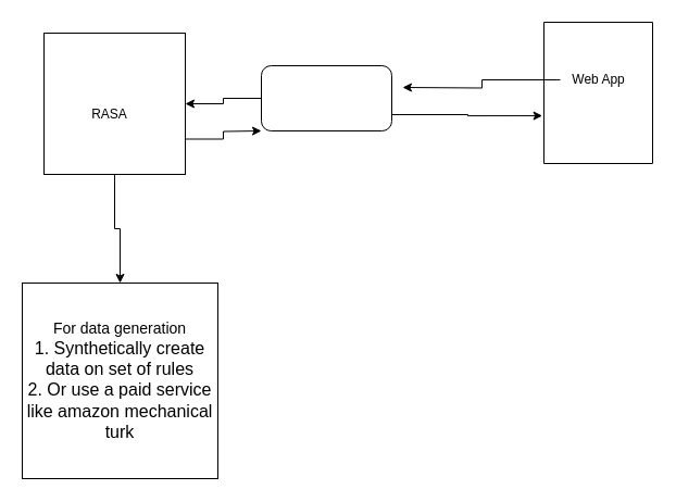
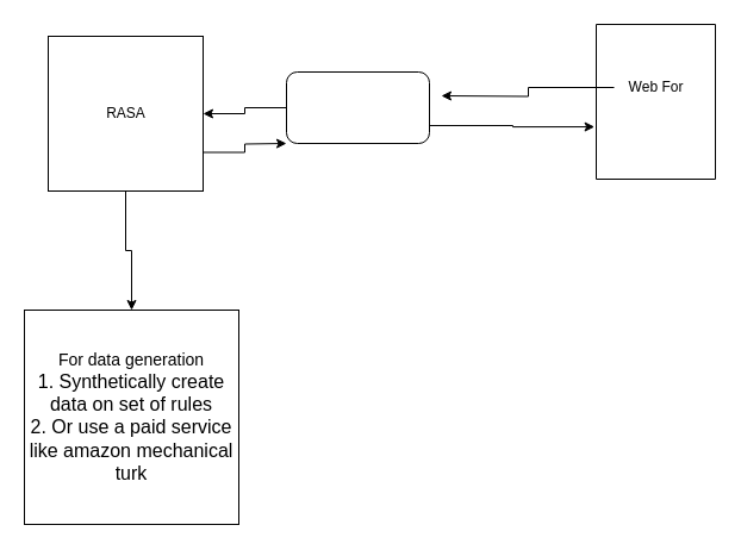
  <mxCell id="0" />
  <mxCell id="1" parent="0" />
  <mxCell id="2" value="" style="edgeStyle=orthogonalEdgeStyle;rounded=0;orthogonalLoop=1;jettySize=auto;html=1;" edge="1" parent="1" source="4" target="8"><mxGeometry relative="1" as="geometry" /></mxCell>
  <mxCell id="3" style="edgeStyle=orthogonalEdgeStyle;rounded=0;orthogonalLoop=1;jettySize=auto;html=1;exitX=1;exitY=0.75;exitDx=0;exitDy=0;" edge="1" parent="1" source="4"><mxGeometry relative="1" as="geometry"><mxPoint x="240" y="120" as="targetPoint" /></mxGeometry></mxCell>
  <mxCell id="4" value="" style="whiteSpace=wrap;html=1;aspect=fixed;" vertex="1" parent="1"><mxGeometry x="40" y="30" width="130" height="130" as="geometry" /></mxCell>
- <mxCell id="5" value="RASA" style="text;html=1;align=center;verticalAlign=middle;whiteSpace=wrap;rounded=0;" vertex="1" parent="1"><mxGeometry x="62.5" y="72.5" width="75" height="65" as="geometry" /></mxCell>
+ <mxCell id="5" value="RASA" style="text;html=1;align=center;verticalAlign=middle;whiteSpace=wrap;rounded=0;" vertex="1" parent="1"><mxGeometry x="67.5" y="62.5" width="75" height="65" as="geometry" /></mxCell>
  <mxCell id="6" value="" style="group" vertex="1" connectable="0" parent="1"><mxGeometry x="240" y="60" width="120" height="60" as="geometry" /></mxCell>
  <mxCell id="7" value="" style="rounded=1;whiteSpace=wrap;html=1;" vertex="1" parent="6"><mxGeometry width="120" height="60" as="geometry" /></mxCell>
  <mxCell id="8" value="&lt;font style=&quot;font-size: 14px;&quot;&gt;For data generation&lt;/font&gt;&lt;div&gt;&lt;font size=&quot;3&quot;&gt;1. Synthetically create data on set of rules&lt;/font&gt;&lt;/div&gt;&lt;div&gt;&lt;font size=&quot;3&quot;&gt;2. Or use a paid service like amazon mechanical turk&lt;/font&gt;&lt;/div&gt;" style="whiteSpace=wrap;html=1;aspect=fixed;" vertex="1" parent="1"><mxGeometry x="20" y="260" width="180" height="180" as="geometry" /></mxCell>
  <mxCell id="9" style="edgeStyle=orthogonalEdgeStyle;rounded=0;orthogonalLoop=1;jettySize=auto;html=1;exitX=0;exitY=0.5;exitDx=0;exitDy=0;entryX=1;entryY=0.5;entryDx=0;entryDy=0;" edge="1" parent="1" source="7" target="4"><mxGeometry relative="1" as="geometry" /></mxCell>
  <mxCell id="10" value="" style="swimlane;startSize=0;" vertex="1" parent="1"><mxGeometry x="500" y="20" width="100" height="130" as="geometry" /></mxCell>
  <mxCell id="11" style="edgeStyle=orthogonalEdgeStyle;rounded=0;orthogonalLoop=1;jettySize=auto;html=1;" edge="1" parent="1" source="12"><mxGeometry relative="1" as="geometry"><mxPoint x="370" y="80" as="targetPoint" /></mxGeometry></mxCell>
- <mxCell id="12" value="Web App" style="text;html=1;align=center;verticalAlign=middle;resizable=0;points=[];autosize=1;strokeColor=none;fillColor=none;" vertex="1" parent="1"><mxGeometry x="515" y="58" width="70" height="30" as="geometry" /></mxCell>
+ <mxCell id="12" value="Web For" style="text;html=1;align=center;verticalAlign=middle;resizable=0;points=[];autosize=1;strokeColor=none;fillColor=none;" vertex="1" parent="1"><mxGeometry x="515" y="58" width="70" height="30" as="geometry" /></mxCell>
  <mxCell id="13" style="edgeStyle=orthogonalEdgeStyle;rounded=0;orthogonalLoop=1;jettySize=auto;html=1;exitX=1;exitY=0.75;exitDx=0;exitDy=0;entryX=-0.014;entryY=0.662;entryDx=0;entryDy=0;entryPerimeter=0;" edge="1" parent="1" source="7" target="10"><mxGeometry relative="1" as="geometry" /></mxCell>
